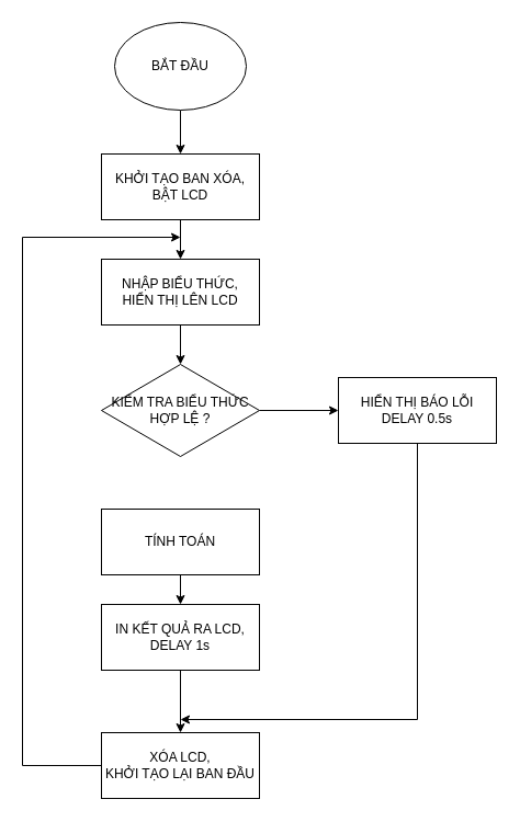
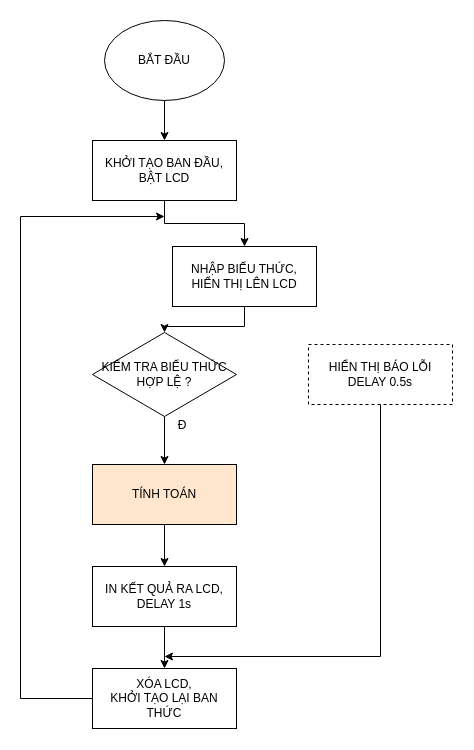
  <mxCell id="0" />
  <mxCell id="1" parent="0" />
  <mxCell id="2" value="" style="edgeStyle=orthogonalEdgeStyle;rounded=0;orthogonalLoop=1;jettySize=auto;html=1;" parent="1" source="3" target="5" edge="1"><mxGeometry relative="1" as="geometry" /></mxCell>
  <mxCell id="3" value="BẮT ĐẦU" style="ellipse;whiteSpace=wrap;html=1;" parent="1" vertex="1"><mxGeometry x="104" y="20" width="120" height="80" as="geometry" /></mxCell>
  <mxCell id="4" value="" style="edgeStyle=orthogonalEdgeStyle;rounded=0;orthogonalLoop=1;jettySize=auto;html=1;" parent="1" source="5" target="10" edge="1"><mxGeometry relative="1" as="geometry" /></mxCell>
- <mxCell id="5" value="KHỞI TẠO BAN XÓA,&lt;br&gt;BẬT LCD" style="rounded=0;whiteSpace=wrap;html=1;" parent="1" vertex="1"><mxGeometry x="92" y="140" width="144" height="60" as="geometry" /></mxCell>
- <mxCell id="7" value="" style="edgeStyle=orthogonalEdgeStyle;rounded=0;orthogonalLoop=1;jettySize=auto;html=1;" parent="1" source="8" target="11" edge="1"><mxGeometry relative="1" as="geometry" /></mxCell>
+ <mxCell id="5" value="KHỞI TẠO BAN ĐẦU,&lt;br&gt;BẬT LCD" style="rounded=0;whiteSpace=wrap;html=1;" parent="1" vertex="1"><mxGeometry x="92" y="140" width="144" height="60" as="geometry" /></mxCell>
+ <mxCell id="6" value="" style="edgeStyle=orthogonalEdgeStyle;rounded=0;orthogonalLoop=1;jettySize=auto;html=1;" parent="1" source="8" target="13" edge="1"><mxGeometry relative="1" as="geometry" /></mxCell>
  <mxCell id="8" value="KIỂM TRA BIỂU THỨC&lt;br&gt;HỢP LỆ ?" style="rhombus;whiteSpace=wrap;html=1;" parent="1" vertex="1"><mxGeometry x="92" y="332" width="144" height="84" as="geometry" /></mxCell>
  <mxCell id="9" value="" style="edgeStyle=orthogonalEdgeStyle;rounded=0;orthogonalLoop=1;jettySize=auto;html=1;" parent="1" source="10" target="8" edge="1"><mxGeometry relative="1" as="geometry" /></mxCell>
- <mxCell id="10" value="NHẬP BIỂU THỨC,&lt;br&gt;HIỂN THỊ LÊN LCD" style="rounded=0;whiteSpace=wrap;html=1;" parent="1" vertex="1"><mxGeometry x="92" y="236" width="144" height="60" as="geometry" /></mxCell>
- <mxCell id="11" value="HIỂN THỊ BÁO LỖI&lt;br&gt;DELAY 0.5s" style="rounded=0;whiteSpace=wrap;html=1;" parent="1" vertex="1"><mxGeometry x="308" y="344" width="144" height="60" as="geometry" /></mxCell>
+ <mxCell id="10" value="NHẬP BIỂU THỨC,&lt;br&gt;HIỂN THỊ LÊN LCD" style="rounded=0;whiteSpace=wrap;html=1;" parent="1" vertex="1"><mxGeometry x="172" y="246" width="144" height="60" as="geometry" /></mxCell>
+ <mxCell id="11" value="HIỂN THỊ BÁO LỖI&lt;br&gt;DELAY 0.5s" style="rounded=0;whiteSpace=wrap;html=1;dashed=1;" parent="1" vertex="1"><mxGeometry x="308" y="344" width="144" height="60" as="geometry" /></mxCell>
  <mxCell id="12" value="" style="edgeStyle=orthogonalEdgeStyle;rounded=0;orthogonalLoop=1;jettySize=auto;html=1;" parent="1" source="13" target="15" edge="1"><mxGeometry relative="1" as="geometry" /></mxCell>
- <mxCell id="13" value="TÍNH TOÁN" style="rounded=0;whiteSpace=wrap;html=1;" parent="1" vertex="1"><mxGeometry x="92" y="464" width="144" height="60" as="geometry" /></mxCell>
+ <mxCell id="13" value="TÍNH TOÁN" style="rounded=0;whiteSpace=wrap;html=1;fillColor=#ffe6cc;" parent="1" vertex="1"><mxGeometry x="92" y="464" width="144" height="60" as="geometry" /></mxCell>
  <mxCell id="14" value="" style="edgeStyle=orthogonalEdgeStyle;rounded=0;orthogonalLoop=1;jettySize=auto;html=1;" parent="1" source="15" target="16" edge="1"><mxGeometry relative="1" as="geometry" /></mxCell>
- <mxCell id="15" value="IN KẾT QUẢ RA LCD, DELAY 1s" style="rounded=0;whiteSpace=wrap;html=1;" parent="1" vertex="1"><mxGeometry x="92" y="551" width="144" height="60" as="geometry" /></mxCell>
- <mxCell id="16" value="XÓA LCD,&lt;br&gt;KHỞI TẠO LẠI BAN ĐẦU" style="rounded=0;whiteSpace=wrap;html=1;" parent="1" vertex="1"><mxGeometry x="92" y="668" width="144" height="60" as="geometry" /></mxCell>
+ <mxCell id="15" value="IN KẾT QUẢ RA LCD, DELAY 1s" style="rounded=0;whiteSpace=wrap;html=1;" parent="1" vertex="1"><mxGeometry x="92" y="566" width="144" height="60" as="geometry" /></mxCell>
+ <mxCell id="16" value="XÓA LCD,&lt;br&gt;KHỞI TẠO LẠI BAN THỨC" style="rounded=0;whiteSpace=wrap;html=1;" parent="1" vertex="1"><mxGeometry x="92" y="668" width="144" height="60" as="geometry" /></mxCell>
  <mxCell id="17" value="" style="endArrow=classic;html=1;rounded=0;exitX=0.5;exitY=1;exitDx=0;exitDy=0;" parent="1" source="11" edge="1"><mxGeometry width="50" height="50" relative="1" as="geometry"><mxPoint x="188" y="466" as="sourcePoint" /><mxPoint x="164" y="656" as="targetPoint" /><Array as="points"><mxPoint x="380" y="656" /></Array></mxGeometry></mxCell>
+ <mxCell id="18" value="Đ" style="text;html=1;strokeColor=none;fillColor=none;align=center;verticalAlign=middle;whiteSpace=wrap;rounded=0;" parent="1" vertex="1"><mxGeometry x="164" y="416" width="36" height="18" as="geometry" /></mxCell>
  <mxCell id="19" value="" style="endArrow=classic;html=1;rounded=0;exitX=0;exitY=0.5;exitDx=0;exitDy=0;" parent="1" source="16" edge="1"><mxGeometry width="50" height="50" relative="1" as="geometry"><mxPoint x="200" y="610" as="sourcePoint" /><mxPoint x="164" y="216" as="targetPoint" /><Array as="points"><mxPoint x="20" y="698" /><mxPoint x="20" y="216" /></Array></mxGeometry></mxCell>
